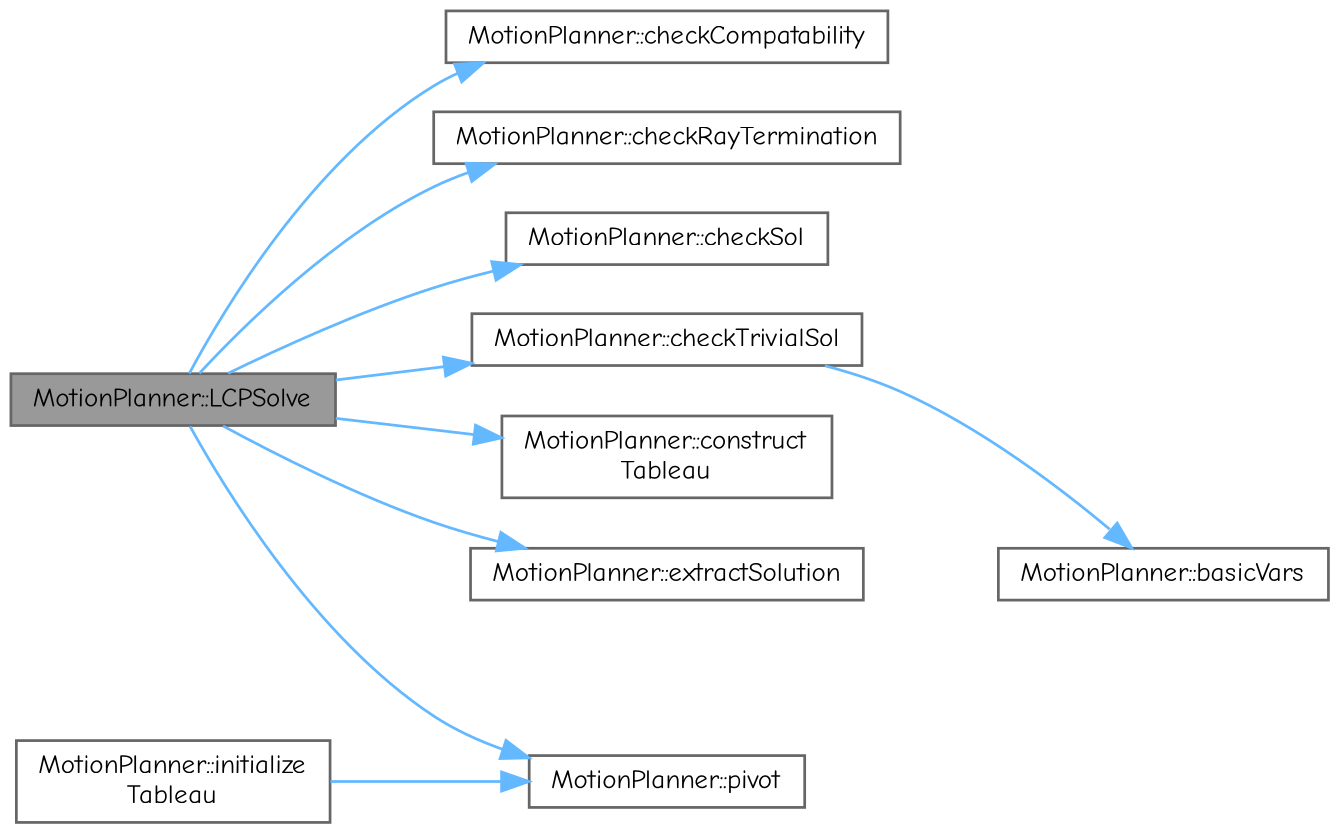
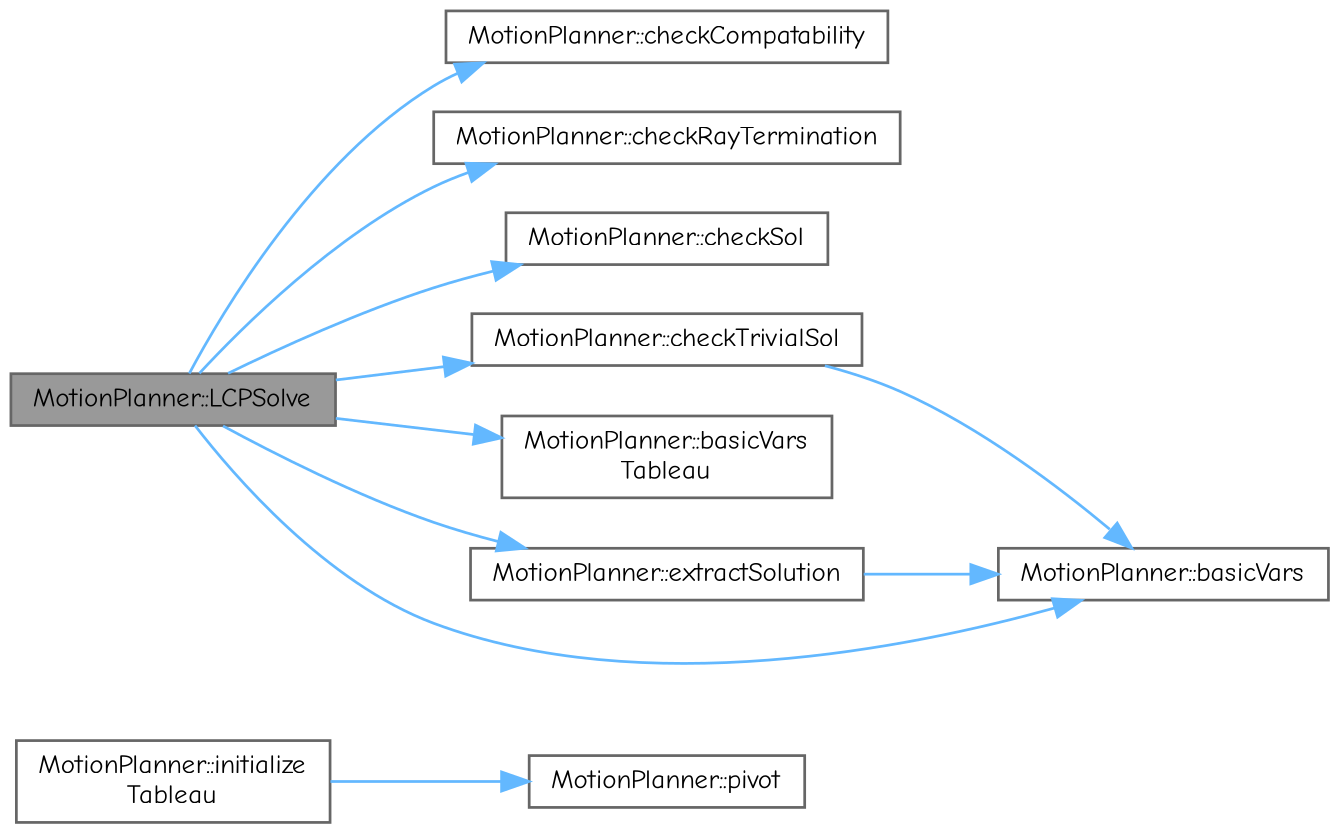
  digraph {
    fontname="Comic Neue"
    rankdir=LR
    node [color=grey40 fillcolor=white fontname="Comic Neue" fontsize=10 shape=box style=filled]
    edge [color=steelblue1 fontname="Comic Neue" fontsize=10 labelfontname=Helvetica labelfontsize=10 style=solid]
    n1 [color=gray40 fillcolor=grey60 fontcolor=black height=0.2 label="MotionPlanner::LCPSolve" width=0.4]
    n2 [height=0.2 label="MotionPlanner::checkCompatability" width=0.4]
    n3 [height=0.2 label="MotionPlanner::checkRayTermination" width=0.4]
    n4 [height=0.2 label="MotionPlanner::checkSol" width=0.4]
    n5 [height=0.2 label="MotionPlanner::checkTrivialSol" width=0.4]
-   n6 [height=0.2 label="MotionPlanner::construct\lTableau" width=0.4]
+   n6 [height=0.2 label="MotionPlanner::basicVars\lTableau" width=0.4]
    n7 [height=0.2 label="MotionPlanner::extractSolution" width=0.4]
    n8 [height=0.2 label="MotionPlanner::pivot" width=0.4]
    n9 [height=0.2 label="MotionPlanner::basicVars" width=0.4]
    n10 [height=0.2 label="MotionPlanner::initialize\lTableau" width=0.4]
    n1 -> n2
    n1 -> n3
    n1 -> n4
    n1 -> n5
    n1 -> n6
    n1 -> n7
-   n1 -> n8
+   n1 -> n9
    n5 -> n9
+   n7 -> n9
    n10 -> n8
  }
